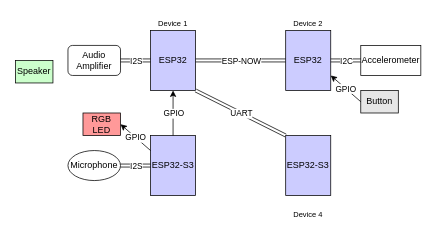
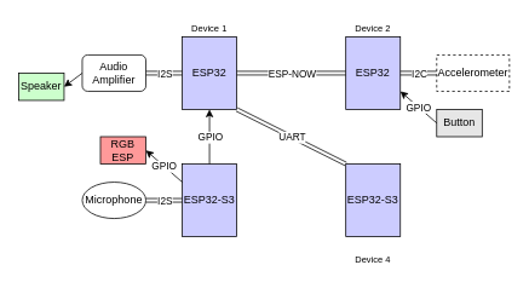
  <mxCell id="0" />
  <mxCell id="1" parent="0" />
  <mxCell id="2" value="ESP32" style="rounded=0;whiteSpace=wrap;html=1;fillColor=#CCCCFF;" vertex="1" parent="1"><mxGeometry x="200" y="40" width="60" height="80" as="geometry" /></mxCell>
  <mxCell id="3" value="ESP32" style="rounded=0;whiteSpace=wrap;html=1;fillColor=#CCCCFF;" vertex="1" parent="1"><mxGeometry x="380" y="40" width="60" height="80" as="geometry" /></mxCell>
  <mxCell id="4" value="ESP32-S3" style="rounded=0;whiteSpace=wrap;html=1;fillColor=#CCCCFF;" vertex="1" parent="1"><mxGeometry x="200" y="180" width="60" height="80" as="geometry" /></mxCell>
  <mxCell id="5" value="ESP32-S3" style="rounded=0;whiteSpace=wrap;html=1;fillColor=#CCCCFF;" vertex="1" parent="1"><mxGeometry x="380" y="180" width="60" height="80" as="geometry" /></mxCell>
- <mxCell id="6" value="Accelerometer" style="rounded=0;whiteSpace=wrap;html=1;" vertex="1" parent="1"><mxGeometry x="480" y="60" width="80" height="40" as="geometry" /></mxCell>
+ <mxCell id="6" value="Accelerometer" style="rounded=0;whiteSpace=wrap;html=1;dashed=1;" vertex="1" parent="1"><mxGeometry x="480" y="60" width="80" height="40" as="geometry" /></mxCell>
  <mxCell id="7" value="" style="endArrow=classic;html=1;rounded=0;edgeStyle=elbowEdgeStyle;exitX=1;exitY=0.5;exitDx=0;exitDy=0;entryX=0;entryY=0.5;entryDx=0;entryDy=0;shape=link;" edge="1" parent="1" source="3" target="6"><mxGeometry relative="1" as="geometry"><mxPoint x="110" y="140" as="sourcePoint" /><mxPoint x="210" y="140" as="targetPoint" /></mxGeometry></mxCell>
  <mxCell id="8" value="I2C" style="edgeLabel;resizable=0;html=1;;align=center;verticalAlign=middle;" connectable="0" vertex="1" parent="7"><mxGeometry relative="1" as="geometry" /></mxCell>
  <mxCell id="9" value="Audio Amplifier" style="whiteSpace=wrap;html=1;rounded=1;" vertex="1" parent="1"><mxGeometry x="90" y="60" width="70" height="40" as="geometry" /></mxCell>
  <mxCell id="10" value="" style="endArrow=classic;html=1;rounded=0;entryX=1;entryY=0.5;entryDx=0;entryDy=0;shape=link;exitX=0;exitY=0.5;exitDx=0;exitDy=0;" edge="1" parent="1" source="2" target="9"><mxGeometry relative="1" as="geometry"><mxPoint x="440" y="80" as="sourcePoint" /><mxPoint x="630" y="140" as="targetPoint" /></mxGeometry></mxCell>
  <mxCell id="11" value="I2S" style="edgeLabel;resizable=0;html=1;;align=center;verticalAlign=middle;" connectable="0" vertex="1" parent="10"><mxGeometry relative="1" as="geometry" /></mxCell>
  <mxCell id="12" value="Microphone" style="ellipse;whiteSpace=wrap;html=1;" vertex="1" parent="1"><mxGeometry x="90" y="200" width="70" height="40" as="geometry" /></mxCell>
  <mxCell id="13" value="" style="endArrow=classic;html=1;rounded=0;exitX=0;exitY=0.5;exitDx=0;exitDy=0;entryX=1;entryY=0.5;entryDx=0;entryDy=0;shape=link;" edge="1" parent="1" source="4" target="12"><mxGeometry relative="1" as="geometry"><mxPoint x="270" y="170" as="sourcePoint" /><mxPoint x="370" y="170" as="targetPoint" /></mxGeometry></mxCell>
  <mxCell id="14" value="I2S" style="edgeLabel;resizable=0;html=1;;align=center;verticalAlign=middle;" connectable="0" vertex="1" parent="13"><mxGeometry relative="1" as="geometry" /></mxCell>
  <mxCell id="15" value="" style="endArrow=classic;html=1;rounded=0;exitX=0;exitY=0;exitDx=0;exitDy=0;entryX=1;entryY=1;entryDx=0;entryDy=0;shape=link;" edge="1" parent="1" source="5" target="2"><mxGeometry relative="1" as="geometry"><mxPoint x="420" y="200" as="sourcePoint" /><mxPoint x="520" y="200" as="targetPoint" /></mxGeometry></mxCell>
  <mxCell id="16" value="UART" style="edgeLabel;resizable=0;html=1;;align=center;verticalAlign=middle;" connectable="0" vertex="1" parent="15"><mxGeometry relative="1" as="geometry" /></mxCell>
  <mxCell id="17" value="" style="endArrow=classic;html=1;rounded=0;exitX=1;exitY=0.5;exitDx=0;exitDy=0;entryX=0;entryY=0.5;entryDx=0;entryDy=0;shape=link;" edge="1" parent="1" source="2" target="3"><mxGeometry relative="1" as="geometry"><mxPoint x="420" y="200" as="sourcePoint" /><mxPoint x="520" y="200" as="targetPoint" /></mxGeometry></mxCell>
  <mxCell id="18" value="ESP-NOW" style="edgeLabel;resizable=0;html=1;;align=center;verticalAlign=middle;" connectable="0" vertex="1" parent="17"><mxGeometry relative="1" as="geometry" /></mxCell>
  <mxCell id="19" value="" style="endArrow=classic;html=1;rounded=0;exitX=0.5;exitY=0;exitDx=0;exitDy=0;entryX=0.5;entryY=1;entryDx=0;entryDy=0;" edge="1" parent="1" source="4" target="2"><mxGeometry relative="1" as="geometry"><mxPoint x="420" y="200" as="sourcePoint" /><mxPoint x="520" y="200" as="targetPoint" /></mxGeometry></mxCell>
  <mxCell id="20" value="GPIO" style="edgeLabel;resizable=0;html=1;;align=center;verticalAlign=middle;" connectable="0" vertex="1" parent="19"><mxGeometry relative="1" as="geometry" /></mxCell>
  <mxCell id="21" value="&lt;font style=&quot;font-size: 10px;&quot;&gt;Device 1&lt;/font&gt;" style="text;html=1;align=center;verticalAlign=middle;whiteSpace=wrap;rounded=0;" vertex="1" parent="1"><mxGeometry x="205" y="20" width="50" height="20" as="geometry" /></mxCell>
  <mxCell id="22" value="&lt;font style=&quot;font-size: 10px;&quot;&gt;Device 2&lt;/font&gt;" style="text;html=1;align=center;verticalAlign=middle;whiteSpace=wrap;rounded=0;" vertex="1" parent="1"><mxGeometry x="385" y="20" width="50" height="20" as="geometry" /></mxCell>
  <mxCell id="23" value="&lt;font style=&quot;font-size: 10px;&quot;&gt;Device 4&lt;/font&gt;" style="text;html=1;align=center;verticalAlign=middle;whiteSpace=wrap;rounded=0;" vertex="1" parent="1"><mxGeometry x="385" y="275" width="50" height="20" as="geometry" /></mxCell>
  <mxCell id="24" value="Button" style="rounded=0;whiteSpace=wrap;html=1;fillColor=#E6E6E6;" vertex="1" parent="1"><mxGeometry x="480" y="120" width="50" height="30" as="geometry" /></mxCell>
  <mxCell id="25" value="" style="endArrow=classic;html=1;rounded=0;exitX=0;exitY=0.5;exitDx=0;exitDy=0;entryX=1;entryY=0.75;entryDx=0;entryDy=0;" edge="1" parent="1" source="24" target="3"><mxGeometry relative="1" as="geometry"><mxPoint x="420" y="200" as="sourcePoint" /><mxPoint x="520" y="200" as="targetPoint" /></mxGeometry></mxCell>
  <mxCell id="26" value="GPIO" style="edgeLabel;resizable=0;html=1;;align=center;verticalAlign=middle;" connectable="0" vertex="1" parent="25"><mxGeometry relative="1" as="geometry" /></mxCell>
- <mxCell id="27" value="RGB LED" style="rounded=0;whiteSpace=wrap;html=1;fillColor=#FF9999;" vertex="1" parent="1"><mxGeometry x="110" y="150" width="50" height="30" as="geometry" /></mxCell>
+ <mxCell id="27" value="RGB ESP" style="rounded=0;whiteSpace=wrap;html=1;fillColor=#FF9999;" vertex="1" parent="1"><mxGeometry x="110" y="150" width="50" height="30" as="geometry" /></mxCell>
  <mxCell id="28" value="" style="endArrow=classic;html=1;rounded=0;exitX=0;exitY=0.25;exitDx=0;exitDy=0;entryX=1;entryY=0.5;entryDx=0;entryDy=0;" edge="1" parent="1" source="4" target="27"><mxGeometry relative="1" as="geometry"><mxPoint x="420" y="200" as="sourcePoint" /><mxPoint x="230" y="310" as="targetPoint" /></mxGeometry></mxCell>
  <mxCell id="29" value="GPIO" style="edgeLabel;resizable=0;html=1;;align=center;verticalAlign=middle;" connectable="0" vertex="1" parent="28"><mxGeometry relative="1" as="geometry" /></mxCell>
  <mxCell id="30" value="Speaker" style="rounded=0;whiteSpace=wrap;html=1;fillColor=#CCFFCC;" vertex="1" parent="1"><mxGeometry x="20" y="80" width="50" height="30" as="geometry" /></mxCell>
+ <mxCell id="31" value="" style="endArrow=classic;html=1;rounded=0;exitX=0;exitY=0.5;exitDx=0;exitDy=0;entryX=1;entryY=0.5;entryDx=0;entryDy=0;" edge="1" parent="1" source="9" target="30"><mxGeometry relative="1" as="geometry"><mxPoint x="420" y="200" as="sourcePoint" /><mxPoint x="520" y="200" as="targetPoint" /></mxGeometry></mxCell>
